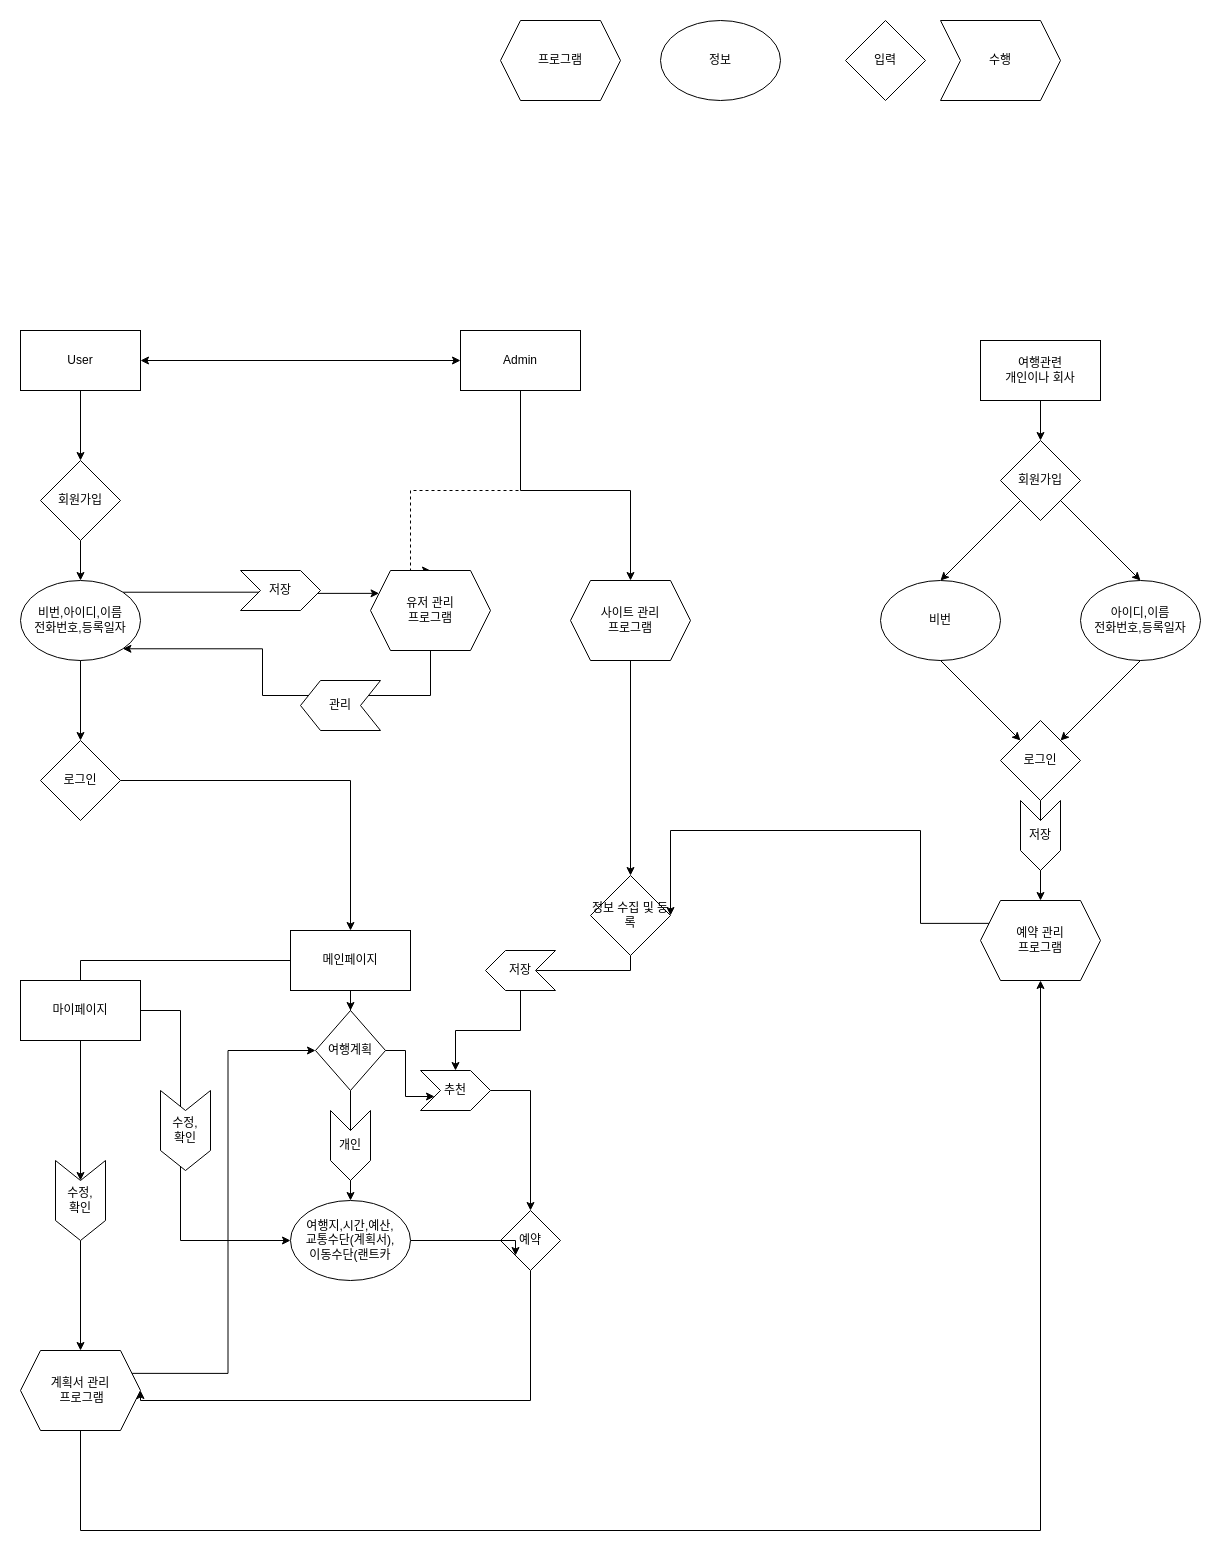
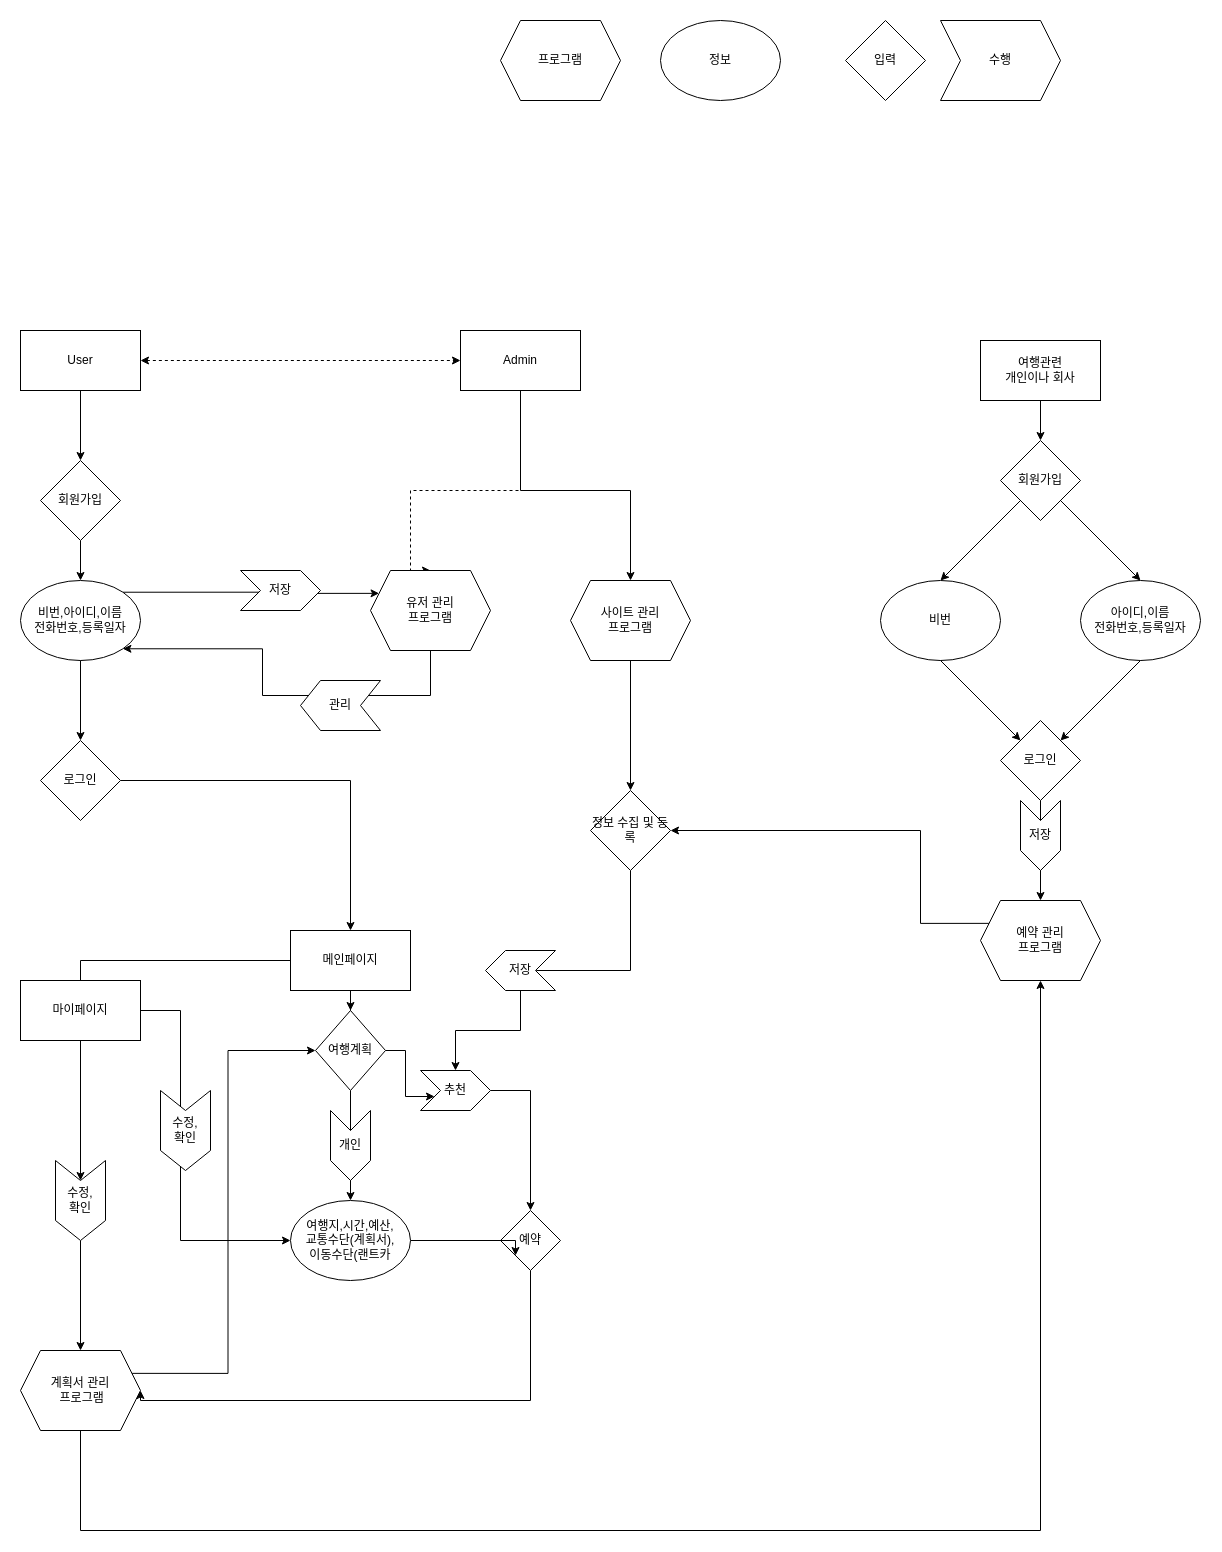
  <mxCell id="0" />
  <mxCell id="1" parent="0" />
  <mxCell id="2" value="User" style="rounded=0;whiteSpace=wrap;html=1;" parent="1" vertex="1"><mxGeometry x="20" y="330" width="120" height="60" as="geometry" /></mxCell>
  <mxCell id="3" style="edgeStyle=orthogonalEdgeStyle;rounded=0;orthogonalLoop=1;jettySize=auto;html=1;entryX=0.5;entryY=0;entryDx=0;entryDy=0;dashed=1;" parent="1" source="5" target="23" edge="1"><mxGeometry relative="1" as="geometry"><mxPoint x="410" y="590" as="targetPoint" /><Array as="points"><mxPoint x="520" y="490" /><mxPoint x="410" y="490" /></Array></mxGeometry></mxCell>
  <mxCell id="4" style="edgeStyle=orthogonalEdgeStyle;rounded=0;orthogonalLoop=1;jettySize=auto;html=1;exitX=0.5;exitY=1;exitDx=0;exitDy=0;entryX=0.5;entryY=0;entryDx=0;entryDy=0;" parent="1" source="5" target="24" edge="1"><mxGeometry relative="1" as="geometry"><mxPoint x="627.385" y="580.114" as="targetPoint" /><Array as="points"><mxPoint x="520" y="490" /><mxPoint x="630" y="490" /></Array></mxGeometry></mxCell>
  <mxCell id="5" value="Admin" style="rounded=0;whiteSpace=wrap;html=1;" parent="1" vertex="1"><mxGeometry x="460" y="330" width="120" height="60" as="geometry" /></mxCell>
- <mxCell id="6" value="" style="endArrow=classic;startArrow=classic;html=1;exitX=1;exitY=0.5;exitDx=0;exitDy=0;entryX=0;entryY=0.5;entryDx=0;entryDy=0;" parent="1" source="2" target="5" edge="1"><mxGeometry width="50" height="50" relative="1" as="geometry"><mxPoint x="190" y="790" as="sourcePoint" /><mxPoint x="214" y="550" as="targetPoint" /><Array as="points" /></mxGeometry></mxCell>
+ <mxCell id="6" value="" style="endArrow=classic;startArrow=classic;html=1;exitX=1;exitY=0.5;exitDx=0;exitDy=0;entryX=0;entryY=0.5;entryDx=0;entryDy=0;dashed=1;" parent="1" source="2" target="5" edge="1"><mxGeometry width="50" height="50" relative="1" as="geometry"><mxPoint x="190" y="790" as="sourcePoint" /><mxPoint x="214" y="550" as="targetPoint" /><Array as="points" /></mxGeometry></mxCell>
  <mxCell id="7" value="" style="endArrow=classic;html=1;exitX=0.5;exitY=1;exitDx=0;exitDy=0;entryX=0.5;entryY=0;entryDx=0;entryDy=0;" parent="1" source="13" target="9" edge="1"><mxGeometry width="50" height="50" relative="1" as="geometry"><mxPoint x="190" y="790" as="sourcePoint" /><mxPoint x="360" y="630" as="targetPoint" /></mxGeometry></mxCell>
  <mxCell id="8" style="edgeStyle=orthogonalEdgeStyle;rounded=0;orthogonalLoop=1;jettySize=auto;html=1;exitX=1;exitY=0;exitDx=0;exitDy=0;entryX=0;entryY=0.25;entryDx=0;entryDy=0;" parent="1" source="9" target="23" edge="1"><mxGeometry relative="1" as="geometry"><Array as="points"><mxPoint x="262" y="592" /><mxPoint x="262" y="593" /></Array></mxGeometry></mxCell>
  <mxCell id="9" value="비번,아이디,이름&lt;br&gt;전화번호,등록일자" style="ellipse;whiteSpace=wrap;html=1;" parent="1" vertex="1"><mxGeometry x="20" y="580" width="120" height="80" as="geometry" /></mxCell>
  <mxCell id="10" value="" style="endArrow=classic;html=1;exitX=0.5;exitY=1;exitDx=0;exitDy=0;entryX=0.5;entryY=0;entryDx=0;entryDy=0;" parent="1" source="9" target="12" edge="1"><mxGeometry width="50" height="50" relative="1" as="geometry"><mxPoint x="-110" y="960" as="sourcePoint" /><mxPoint x="270" y="770" as="targetPoint" /></mxGeometry></mxCell>
  <mxCell id="11" style="edgeStyle=orthogonalEdgeStyle;rounded=0;orthogonalLoop=1;jettySize=auto;html=1;entryX=0.5;entryY=0;entryDx=0;entryDy=0;" edge="1" parent="1" source="12" target="17"><mxGeometry relative="1" as="geometry"><Array as="points"><mxPoint x="350" y="780" /></Array></mxGeometry></mxCell>
  <mxCell id="12" value="로그인" style="rhombus;whiteSpace=wrap;html=1;" parent="1" vertex="1"><mxGeometry x="40" y="740" width="80" height="80" as="geometry" /></mxCell>
  <mxCell id="13" value="회원가입" style="rhombus;whiteSpace=wrap;html=1;" parent="1" vertex="1"><mxGeometry x="40" y="460" width="80" height="80" as="geometry" /></mxCell>
  <mxCell id="14" value="" style="endArrow=classic;html=1;entryX=0.5;entryY=0;entryDx=0;entryDy=0;exitX=0.5;exitY=1;exitDx=0;exitDy=0;" parent="1" source="2" target="13" edge="1"><mxGeometry width="50" height="50" relative="1" as="geometry"><mxPoint x="-110" y="960" as="sourcePoint" /><mxPoint x="-60" y="910" as="targetPoint" /></mxGeometry></mxCell>
  <mxCell id="15" style="edgeStyle=orthogonalEdgeStyle;rounded=0;orthogonalLoop=1;jettySize=auto;html=1;exitX=0.5;exitY=1;exitDx=0;exitDy=0;" parent="1" source="17" target="39" edge="1"><mxGeometry relative="1" as="geometry"><mxPoint x="350" y="1110" as="targetPoint" /></mxGeometry></mxCell>
  <mxCell id="16" style="edgeStyle=orthogonalEdgeStyle;rounded=0;orthogonalLoop=1;jettySize=auto;html=1;entryX=0;entryY=0.5;entryDx=0;entryDy=0;" edge="1" parent="1" source="17" target="57"><mxGeometry relative="1" as="geometry" /></mxCell>
  <mxCell id="17" value="메인페이지" style="rounded=0;whiteSpace=wrap;html=1;" parent="1" vertex="1"><mxGeometry x="290" y="930" width="120" height="60" as="geometry" /></mxCell>
  <mxCell id="18" value="" style="endArrow=classic;html=1;exitX=0.5;exitY=1;exitDx=0;exitDy=0;" parent="1" source="24" target="20" edge="1"><mxGeometry width="50" height="50" relative="1" as="geometry"><mxPoint x="632.615" y="639.886" as="sourcePoint" /><mxPoint x="480" y="780" as="targetPoint" /></mxGeometry></mxCell>
  <mxCell id="19" style="edgeStyle=orthogonalEdgeStyle;rounded=0;orthogonalLoop=1;jettySize=auto;html=1;entryX=0;entryY=0.25;entryDx=0;entryDy=0;" edge="1" parent="1" source="20" target="36"><mxGeometry relative="1" as="geometry"><Array as="points"><mxPoint x="630" y="970" /><mxPoint x="536" y="970" /></Array></mxGeometry></mxCell>
- <mxCell id="20" value="정보 수집 및 등록" style="rhombus;whiteSpace=wrap;html=1;" parent="1" vertex="1"><mxGeometry x="590" y="875" width="80" height="80" as="geometry" /></mxCell>
+ <mxCell id="20" value="정보 수집 및 등록" style="rhombus;whiteSpace=wrap;html=1;" parent="1" vertex="1"><mxGeometry x="590" y="790" width="80" height="80" as="geometry" /></mxCell>
  <mxCell id="21" value="여행관련&lt;br&gt;개인이나 회사" style="rounded=0;whiteSpace=wrap;html=1;" parent="1" vertex="1"><mxGeometry x="980" y="340" width="120" height="60" as="geometry" /></mxCell>
  <mxCell id="22" style="edgeStyle=orthogonalEdgeStyle;rounded=0;orthogonalLoop=1;jettySize=auto;html=1;entryX=1;entryY=1;entryDx=0;entryDy=0;" parent="1" source="23" target="9" edge="1"><mxGeometry relative="1" as="geometry"><Array as="points"><mxPoint x="430" y="695" /><mxPoint x="262" y="695" /></Array></mxGeometry></mxCell>
  <mxCell id="23" value="&lt;span&gt;유저 관리&lt;/span&gt;&lt;br&gt;&lt;span&gt;프로그램&lt;/span&gt;" style="shape=hexagon;perimeter=hexagonPerimeter2;whiteSpace=wrap;html=1;fixedSize=1;" parent="1" vertex="1"><mxGeometry x="370" y="570" width="120" height="80" as="geometry" /></mxCell>
  <mxCell id="24" value="&lt;span style=&quot;background-color: rgb(255 , 255 , 255)&quot;&gt;사이트 관리&lt;br&gt;프로그램&lt;br&gt;&lt;/span&gt;" style="shape=hexagon;perimeter=hexagonPerimeter2;whiteSpace=wrap;html=1;fixedSize=1;" parent="1" vertex="1"><mxGeometry x="570" y="580" width="120" height="80" as="geometry" /></mxCell>
  <mxCell id="25" value="" style="endArrow=classic;html=1;exitX=1;exitY=1;exitDx=0;exitDy=0;entryX=0.5;entryY=0;entryDx=0;entryDy=0;" parent="1" source="31" target="26" edge="1"><mxGeometry width="50" height="50" relative="1" as="geometry"><mxPoint x="1080" y="810" as="sourcePoint" /><mxPoint x="1250" y="650" as="targetPoint" /></mxGeometry></mxCell>
  <mxCell id="26" value="아이디,이름&lt;br&gt;전화번호,등록일자" style="ellipse;whiteSpace=wrap;html=1;" parent="1" vertex="1"><mxGeometry x="1080" y="580" width="120" height="80" as="geometry" /></mxCell>
  <mxCell id="27" value="비번&lt;br&gt;" style="ellipse;whiteSpace=wrap;html=1;" parent="1" vertex="1"><mxGeometry x="880" y="580" width="120" height="80" as="geometry" /></mxCell>
  <mxCell id="28" value="" style="endArrow=classic;html=1;exitX=0.5;exitY=1;exitDx=0;exitDy=0;entryX=1;entryY=0;entryDx=0;entryDy=0;" parent="1" source="26" target="30" edge="1"><mxGeometry width="50" height="50" relative="1" as="geometry"><mxPoint x="780" y="980" as="sourcePoint" /><mxPoint x="1160" y="790" as="targetPoint" /></mxGeometry></mxCell>
  <mxCell id="29" value="" style="endArrow=classic;html=1;exitX=0.5;exitY=1;exitDx=0;exitDy=0;entryX=0;entryY=0;entryDx=0;entryDy=0;" parent="1" source="27" target="30" edge="1"><mxGeometry width="50" height="50" relative="1" as="geometry"><mxPoint x="900" y="760" as="sourcePoint" /><mxPoint x="1130" y="800" as="targetPoint" /></mxGeometry></mxCell>
  <mxCell id="30" value="로그인" style="rhombus;whiteSpace=wrap;html=1;" parent="1" vertex="1"><mxGeometry x="1000" y="720" width="80" height="80" as="geometry" /></mxCell>
  <mxCell id="31" value="회원가입" style="rhombus;whiteSpace=wrap;html=1;" parent="1" vertex="1"><mxGeometry x="1000" y="440" width="80" height="80" as="geometry" /></mxCell>
  <mxCell id="32" value="" style="endArrow=classic;html=1;exitX=0;exitY=1;exitDx=0;exitDy=0;entryX=0.5;entryY=0;entryDx=0;entryDy=0;" parent="1" source="31" target="27" edge="1"><mxGeometry width="50" height="50" relative="1" as="geometry"><mxPoint x="780" y="980" as="sourcePoint" /><mxPoint x="940" y="650" as="targetPoint" /></mxGeometry></mxCell>
  <mxCell id="33" value="" style="endArrow=classic;html=1;exitX=0.5;exitY=1;exitDx=0;exitDy=0;entryX=0.5;entryY=0;entryDx=0;entryDy=0;" parent="1" source="21" target="31" edge="1"><mxGeometry width="50" height="50" relative="1" as="geometry"><mxPoint x="-110" y="900" as="sourcePoint" /><mxPoint x="-60" y="850" as="targetPoint" /></mxGeometry></mxCell>
  <mxCell id="34" style="edgeStyle=orthogonalEdgeStyle;rounded=0;orthogonalLoop=1;jettySize=auto;html=1;exitX=0.5;exitY=0;exitDx=0;exitDy=0;" edge="1" parent="1" source="36"><mxGeometry relative="1" as="geometry"><mxPoint x="515" y="980" as="targetPoint" /></mxGeometry></mxCell>
  <mxCell id="35" style="edgeStyle=orthogonalEdgeStyle;rounded=0;orthogonalLoop=1;jettySize=auto;html=1;entryX=0.5;entryY=0;entryDx=0;entryDy=0;" edge="1" parent="1" source="36" target="59"><mxGeometry relative="1" as="geometry" /></mxCell>
  <mxCell id="36" value="저장" style="shape=step;perimeter=stepPerimeter;whiteSpace=wrap;html=1;fixedSize=1;direction=west;" parent="1" vertex="1"><mxGeometry x="485" y="950" width="70" height="40" as="geometry" /></mxCell>
  <mxCell id="37" style="edgeStyle=orthogonalEdgeStyle;rounded=0;orthogonalLoop=1;jettySize=auto;html=1;exitX=0.5;exitY=1;exitDx=0;exitDy=0;entryX=0.5;entryY=0;entryDx=0;entryDy=0;" parent="1" source="39" target="50" edge="1"><mxGeometry relative="1" as="geometry"><mxPoint x="350" y="1220" as="targetPoint" /></mxGeometry></mxCell>
  <mxCell id="38" style="edgeStyle=orthogonalEdgeStyle;rounded=0;orthogonalLoop=1;jettySize=auto;html=1;entryX=0;entryY=0.75;entryDx=0;entryDy=0;" edge="1" parent="1" source="39" target="59"><mxGeometry relative="1" as="geometry" /></mxCell>
  <mxCell id="39" value="여행계획" style="rhombus;whiteSpace=wrap;html=1;" parent="1" vertex="1"><mxGeometry x="315" y="1010" width="70" height="80" as="geometry" /></mxCell>
  <mxCell id="40" style="edgeStyle=orthogonalEdgeStyle;rounded=0;orthogonalLoop=1;jettySize=auto;html=1;entryX=1;entryY=0.5;entryDx=0;entryDy=0;" edge="1" parent="1" source="41" target="55"><mxGeometry relative="1" as="geometry"><Array as="points"><mxPoint x="530" y="1400" /></Array></mxGeometry></mxCell>
  <mxCell id="41" value="예약" style="rhombus;whiteSpace=wrap;html=1;" parent="1" vertex="1"><mxGeometry x="500" y="1210" width="60" height="60" as="geometry" /></mxCell>
  <mxCell id="42" value="" style="endArrow=classic;html=1;exitX=0.5;exitY=1;exitDx=0;exitDy=0;entryX=0.5;entryY=0;entryDx=0;entryDy=0;" parent="1" source="30" target="44" edge="1"><mxGeometry width="50" height="50" relative="1" as="geometry"><mxPoint x="580" y="1060" as="sourcePoint" /><mxPoint x="1040" y="1010" as="targetPoint" /></mxGeometry></mxCell>
  <mxCell id="43" style="edgeStyle=orthogonalEdgeStyle;rounded=0;orthogonalLoop=1;jettySize=auto;html=1;exitX=0;exitY=0.25;exitDx=0;exitDy=0;entryX=1;entryY=0.5;entryDx=0;entryDy=0;" edge="1" parent="1" source="44" target="20"><mxGeometry relative="1" as="geometry"><Array as="points"><mxPoint x="920" y="923" /><mxPoint x="920" y="830" /></Array></mxGeometry></mxCell>
  <mxCell id="44" value="예약 관리 &lt;br&gt;프로그램" style="shape=hexagon;perimeter=hexagonPerimeter2;whiteSpace=wrap;html=1;fixedSize=1;" parent="1" vertex="1"><mxGeometry x="980" y="900" width="120" height="80" as="geometry" /></mxCell>
  <mxCell id="45" value="프로그램" style="shape=hexagon;perimeter=hexagonPerimeter2;whiteSpace=wrap;html=1;fixedSize=1;" parent="1" vertex="1"><mxGeometry x="500" width="120" height="80" as="geometry" y="20" /></mxCell>
  <mxCell id="46" value="정보" style="ellipse;whiteSpace=wrap;html=1;" parent="1" vertex="1"><mxGeometry x="660" width="120" height="80" as="geometry" y="20" /></mxCell>
  <mxCell id="47" value="입력" style="rhombus;whiteSpace=wrap;html=1;" parent="1" vertex="1"><mxGeometry x="845" y="20" width="80" height="80" as="geometry" /></mxCell>
  <mxCell id="48" value="수행" style="shape=step;perimeter=stepPerimeter;whiteSpace=wrap;html=1;fixedSize=1;" parent="1" vertex="1"><mxGeometry x="940" width="120" height="80" as="geometry" y="20" /></mxCell>
  <mxCell id="49" style="edgeStyle=orthogonalEdgeStyle;rounded=0;orthogonalLoop=1;jettySize=auto;html=1;entryX=0;entryY=1;entryDx=0;entryDy=0;" edge="1" parent="1" source="50" target="41"><mxGeometry relative="1" as="geometry"><Array as="points"><mxPoint x="515" y="1240" /></Array></mxGeometry></mxCell>
  <mxCell id="50" value="여행지,시간,예산,&lt;br&gt;교통수단(계획서),&lt;br&gt;이동수단(랜트카" style="ellipse;whiteSpace=wrap;html=1;" parent="1" vertex="1"><mxGeometry x="290" y="1200" width="120" height="80" as="geometry" /></mxCell>
  <mxCell id="51" value="관리" style="shape=step;perimeter=stepPerimeter;whiteSpace=wrap;html=1;fixedSize=1;direction=west;" parent="1" vertex="1"><mxGeometry x="300" y="680" width="80" height="50" as="geometry" /></mxCell>
  <mxCell id="52" value="저장" style="shape=step;perimeter=stepPerimeter;whiteSpace=wrap;html=1;fixedSize=1;" parent="1" vertex="1"><mxGeometry x="240" y="570" width="80" height="40" as="geometry" /></mxCell>
  <mxCell id="53" style="edgeStyle=orthogonalEdgeStyle;rounded=0;orthogonalLoop=1;jettySize=auto;html=1;exitX=1;exitY=0.25;exitDx=0;exitDy=0;entryX=0;entryY=0.5;entryDx=0;entryDy=0;" edge="1" parent="1" source="55" target="39"><mxGeometry relative="1" as="geometry" /></mxCell>
  <mxCell id="54" style="edgeStyle=orthogonalEdgeStyle;rounded=0;orthogonalLoop=1;jettySize=auto;html=1;" edge="1" parent="1" source="55" target="44"><mxGeometry relative="1" as="geometry"><mxPoint x="1040" y="990" as="targetPoint" /><Array as="points"><mxPoint x="80" y="1530" /><mxPoint x="1040" y="1530" /></Array></mxGeometry></mxCell>
  <mxCell id="55" value="계획서 관리&lt;br&gt;&amp;nbsp;프로그램" style="shape=hexagon;perimeter=hexagonPerimeter2;whiteSpace=wrap;html=1;fixedSize=1;" parent="1" vertex="1"><mxGeometry x="20" y="1350" width="120" height="80" as="geometry" /></mxCell>
  <mxCell id="56" style="edgeStyle=orthogonalEdgeStyle;rounded=0;orthogonalLoop=1;jettySize=auto;html=1;entryX=0.5;entryY=0;entryDx=0;entryDy=0;" edge="1" parent="1" source="57" target="55"><mxGeometry relative="1" as="geometry" /></mxCell>
  <mxCell id="57" value="수정,&lt;br&gt;확인" style="shape=step;perimeter=stepPerimeter;whiteSpace=wrap;html=1;fixedSize=1;direction=south;" parent="1" vertex="1"><mxGeometry x="55" y="1160" width="50" height="80" as="geometry" /></mxCell>
  <mxCell id="58" style="edgeStyle=orthogonalEdgeStyle;rounded=0;orthogonalLoop=1;jettySize=auto;html=1;entryX=0.5;entryY=0;entryDx=0;entryDy=0;" edge="1" parent="1" source="59" target="41"><mxGeometry relative="1" as="geometry" /></mxCell>
  <mxCell id="59" value="추천" style="shape=step;perimeter=stepPerimeter;whiteSpace=wrap;html=1;fixedSize=1;direction=east;" vertex="1" parent="1"><mxGeometry x="420" y="1070" width="70" height="40" as="geometry" /></mxCell>
  <mxCell id="60" value="개인" style="shape=step;perimeter=stepPerimeter;whiteSpace=wrap;html=1;fixedSize=1;direction=south;" vertex="1" parent="1"><mxGeometry x="330" y="1110" width="40" height="70" as="geometry" /></mxCell>
  <mxCell id="61" style="edgeStyle=orthogonalEdgeStyle;rounded=0;orthogonalLoop=1;jettySize=auto;html=1;entryX=0;entryY=0.5;entryDx=0;entryDy=0;" edge="1" parent="1" source="62" target="50"><mxGeometry relative="1" as="geometry"><Array as="points"><mxPoint x="180" y="1010" /><mxPoint x="180" y="1240" /></Array></mxGeometry></mxCell>
  <mxCell id="62" value="마이페이지" style="rounded=0;whiteSpace=wrap;html=1;" vertex="1" parent="1"><mxGeometry x="20" y="980" width="120" height="60" as="geometry" /></mxCell>
  <mxCell id="63" value="저장" style="shape=step;perimeter=stepPerimeter;whiteSpace=wrap;html=1;fixedSize=1;direction=south;" vertex="1" parent="1"><mxGeometry x="1020" y="800" width="40" height="70" as="geometry" /></mxCell>
  <mxCell id="64" value="수정,&lt;br&gt;확인" style="shape=step;perimeter=stepPerimeter;whiteSpace=wrap;html=1;fixedSize=1;direction=south;" vertex="1" parent="1"><mxGeometry x="160" y="1090" width="50" height="80" as="geometry" /></mxCell>
